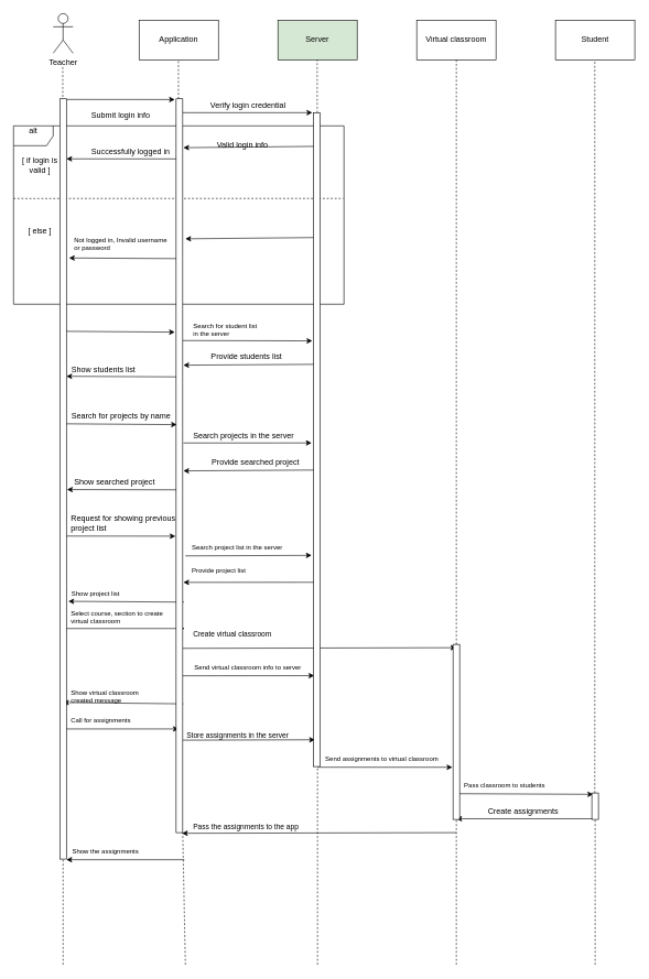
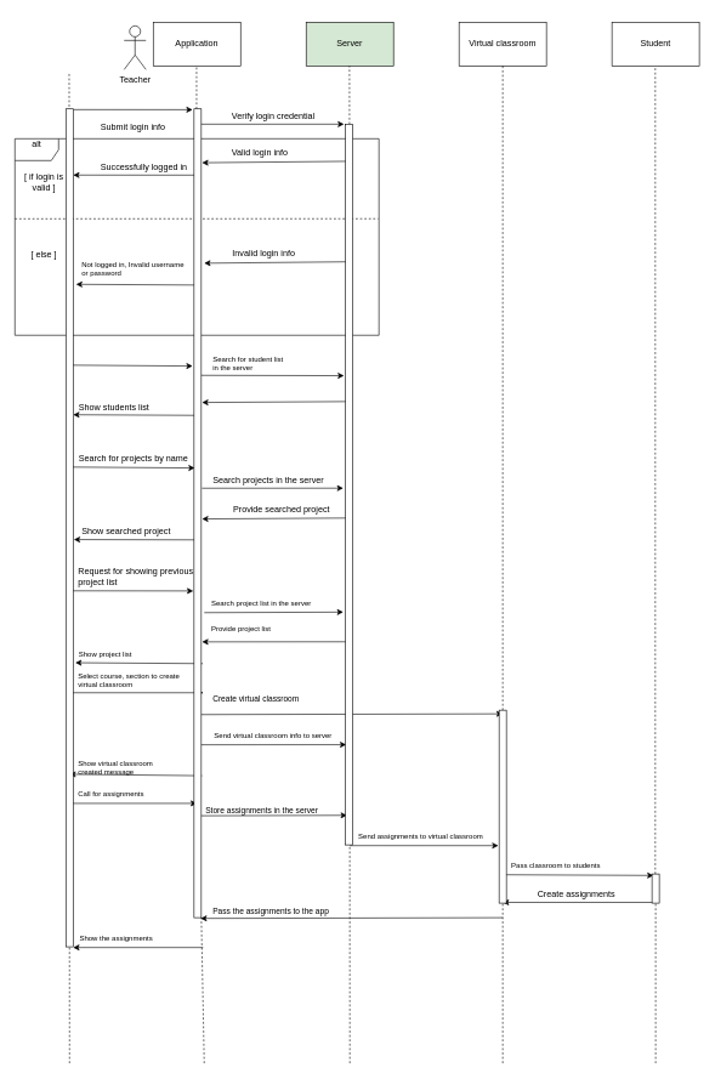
  <mxCell id="0" />
  <mxCell id="1" parent="0" />
- <mxCell id="2" value="Teacher" style="shape=umlActor;verticalLabelPosition=bottom;labelBackgroundColor=#ffffff;verticalAlign=top;html=1;outlineConnect=0;" vertex="1" parent="1"><mxGeometry x="80" y="20" width="30" height="60" as="geometry" /></mxCell>
+ <mxCell id="2" value="Teacher" style="shape=umlActor;verticalLabelPosition=bottom;labelBackgroundColor=#ffffff;verticalAlign=top;html=1;outlineConnect=0;" vertex="1" parent="1"><mxGeometry x="170" y="35" width="30" height="60" as="geometry" /></mxCell>
  <mxCell id="3" value="&lt;br&gt;&lt;div&gt;Application&lt;/div&gt;&lt;div&gt;&lt;br&gt;&lt;/div&gt;" style="rounded=0;whiteSpace=wrap;html=1;" vertex="1" parent="1"><mxGeometry x="210" y="30" width="120" height="60" as="geometry" /></mxCell>
  <mxCell id="4" value="Server" style="rounded=0;whiteSpace=wrap;html=1;fillColor=#d5e8d4;" vertex="1" parent="1"><mxGeometry x="420" y="30" width="120" height="60" as="geometry" /></mxCell>
  <mxCell id="5" value="Virtual classroom" style="rounded=0;whiteSpace=wrap;html=1;" vertex="1" parent="1"><mxGeometry x="630" y="30" width="120" height="60" as="geometry" /></mxCell>
  <mxCell id="6" value="Student" style="rounded=0;whiteSpace=wrap;html=1;" vertex="1" parent="1"><mxGeometry x="840" y="30" width="120" height="60" as="geometry" /></mxCell>
  <mxCell id="7" value="" style="endArrow=none;dashed=1;html=1;" edge="1" parent="1"><mxGeometry width="50" height="50" relative="1" as="geometry"><mxPoint x="95" y="1460" as="sourcePoint" /><mxPoint x="94.5" y="100" as="targetPoint" /></mxGeometry></mxCell>
  <mxCell id="8" value="" style="endArrow=none;dashed=1;html=1;" edge="1" parent="1" source="74"><mxGeometry width="50" height="50" relative="1" as="geometry"><mxPoint x="280" y="1460" as="sourcePoint" /><mxPoint x="269.5" y="90" as="targetPoint" /></mxGeometry></mxCell>
  <mxCell id="9" value="" style="endArrow=none;dashed=1;html=1;" edge="1" parent="1"><mxGeometry width="50" height="50" relative="1" as="geometry"><mxPoint x="480" y="1460" as="sourcePoint" /><mxPoint x="479.5" y="90" as="targetPoint" /></mxGeometry></mxCell>
  <mxCell id="10" value="" style="endArrow=none;dashed=1;html=1;" edge="1" parent="1" source="77"><mxGeometry width="50" height="50" relative="1" as="geometry"><mxPoint x="690" y="1460" as="sourcePoint" /><mxPoint x="690" y="90" as="targetPoint" /></mxGeometry></mxCell>
  <mxCell id="11" value="" style="endArrow=none;dashed=1;html=1;" edge="1" parent="1" source="79"><mxGeometry width="50" height="50" relative="1" as="geometry"><mxPoint x="900" y="1460" as="sourcePoint" /><mxPoint x="899.5" y="90" as="targetPoint" /></mxGeometry></mxCell>
  <mxCell id="12" value="&lt;div&gt;alt&lt;/div&gt;&lt;div&gt;&lt;br&gt;&lt;/div&gt;" style="shape=umlFrame;whiteSpace=wrap;html=1;" vertex="1" parent="1"><mxGeometry x="20" y="190" width="500" height="270" as="geometry" /></mxCell>
  <mxCell id="13" value="" style="endArrow=classic;html=1;entryX=-0.2;entryY=0.001;entryDx=0;entryDy=0;entryPerimeter=0;" edge="1" parent="1" target="74"><mxGeometry width="50" height="50" relative="1" as="geometry"><mxPoint x="100" y="150" as="sourcePoint" /><mxPoint x="270" y="150" as="targetPoint" /></mxGeometry></mxCell>
  <mxCell id="14" value="&lt;div&gt;Submit login info&lt;/div&gt;" style="text;html=1;resizable=0;points=[];autosize=1;align=left;verticalAlign=top;spacingTop=-4;" vertex="1" parent="1"><mxGeometry x="136" y="164" width="100" height="20" as="geometry" /></mxCell>
  <mxCell id="15" value="" style="endArrow=classic;html=1;entryX=-0.2;entryY=0;entryDx=0;entryDy=0;entryPerimeter=0;" edge="1" parent="1" target="76"><mxGeometry width="50" height="50" relative="1" as="geometry"><mxPoint x="270" y="170" as="sourcePoint" /><mxPoint x="470" y="170" as="targetPoint" /></mxGeometry></mxCell>
  <mxCell id="16" value="Verify login credential" style="text;html=1;resizable=0;points=[];autosize=1;align=left;verticalAlign=top;spacingTop=-4;" vertex="1" parent="1"><mxGeometry x="316" y="149" width="120" height="20" as="geometry" /></mxCell>
  <mxCell id="17" value="" style="endArrow=classic;html=1;jumpStyle=none;shadow=0;" edge="1" parent="1"><mxGeometry width="50" height="50" relative="1" as="geometry"><mxPoint x="480" y="221" as="sourcePoint" /><mxPoint x="277" y="223" as="targetPoint" /></mxGeometry></mxCell>
- <mxCell id="18" value="Valid login info" style="text;html=1;resizable=0;points=[];autosize=1;align=left;verticalAlign=top;spacingTop=-4;" vertex="1" parent="1"><mxGeometry x="326" y="210" width="90" height="20" as="geometry" /></mxCell>
+ <mxCell id="18" value="Valid login info" style="text;html=1;resizable=0;points=[];autosize=1;align=left;verticalAlign=top;spacingTop=-4;" vertex="1" parent="1"><mxGeometry x="316" y="200" width="90" height="20" as="geometry" /></mxCell>
  <mxCell id="19" value="" style="endArrow=none;dashed=1;html=1;shadow=0;entryX=0.998;entryY=0.407;entryDx=0;entryDy=0;entryPerimeter=0;" edge="1" parent="1" target="12"><mxGeometry width="50" height="50" relative="1" as="geometry"><mxPoint x="20" y="300" as="sourcePoint" /><mxPoint x="70" y="250" as="targetPoint" /></mxGeometry></mxCell>
  <mxCell id="20" value="[ if login is valid ]" style="text;html=1;strokeColor=none;fillColor=none;align=center;verticalAlign=middle;whiteSpace=wrap;rounded=0;" vertex="1" parent="1"><mxGeometry x="30" y="240" width="60" height="20" as="geometry" /></mxCell>
  <mxCell id="21" value="[ else ]" style="text;html=1;strokeColor=none;fillColor=none;align=center;verticalAlign=middle;whiteSpace=wrap;rounded=0;" vertex="1" parent="1"><mxGeometry x="30" y="340" width="60" height="20" as="geometry" /></mxCell>
  <mxCell id="22" value="" style="endArrow=classic;html=1;jumpStyle=none;shadow=0;entryX=1;entryY=0.079;entryDx=0;entryDy=0;entryPerimeter=0;" edge="1" parent="1" target="73"><mxGeometry width="50" height="50" relative="1" as="geometry"><mxPoint x="270" y="240" as="sourcePoint" /><mxPoint x="90" y="240" as="targetPoint" /></mxGeometry></mxCell>
  <mxCell id="23" value="&lt;div&gt;Successfully logged in&lt;/div&gt;&lt;div&gt;&lt;br&gt;&lt;/div&gt;" style="text;html=1;resizable=0;points=[];autosize=1;align=left;verticalAlign=top;spacingTop=-4;" vertex="1" parent="1"><mxGeometry x="136" y="219" width="130" height="30" as="geometry" /></mxCell>
  <mxCell id="24" value="" style="endArrow=classic;html=1;jumpStyle=none;shadow=0;" edge="1" parent="1"><mxGeometry width="50" height="50" relative="1" as="geometry"><mxPoint x="481" y="359" as="sourcePoint" /><mxPoint x="280" y="361" as="targetPoint" /></mxGeometry></mxCell>
+ <mxCell id="25" value="Invalid login info" style="text;html=1;resizable=0;points=[];autosize=1;align=left;verticalAlign=top;spacingTop=-4;" vertex="1" parent="1"><mxGeometry x="317" y="338" width="100" height="20" as="geometry" /></mxCell>
  <mxCell id="26" value="" style="endArrow=classic;html=1;jumpStyle=none;shadow=0;" edge="1" parent="1"><mxGeometry width="50" height="50" relative="1" as="geometry"><mxPoint x="270" y="391" as="sourcePoint" /><mxPoint x="104" y="390" as="targetPoint" /></mxGeometry></mxCell>
  <mxCell id="27" value="&lt;div style=&quot;font-size: 10px;&quot;&gt;Not logged in, Invalid username &lt;br style=&quot;font-size: 10px;&quot;&gt;&lt;/div&gt;&lt;div style=&quot;font-size: 10px;&quot;&gt;or password&lt;br style=&quot;font-size: 10px;&quot;&gt;&lt;/div&gt;" style="text;html=1;resizable=0;points=[];autosize=1;align=left;verticalAlign=top;spacingTop=-4;fontSize=10;" vertex="1" parent="1"><mxGeometry x="110" y="355" width="180" height="30" as="geometry" /></mxCell>
  <mxCell id="28" value="" style="endArrow=classic;html=1;entryX=-0.2;entryY=0.318;entryDx=0;entryDy=0;entryPerimeter=0;" edge="1" parent="1" target="74"><mxGeometry width="50" height="50" relative="1" as="geometry"><mxPoint x="95" y="501" as="sourcePoint" /><mxPoint x="270" y="501" as="targetPoint" /></mxGeometry></mxCell>
  <mxCell id="29" value="" style="endArrow=classic;html=1;entryX=-0.2;entryY=0.349;entryDx=0;entryDy=0;entryPerimeter=0;" edge="1" parent="1" target="76"><mxGeometry width="50" height="50" relative="1" as="geometry"><mxPoint x="270" y="515" as="sourcePoint" /><mxPoint x="480" y="515" as="targetPoint" /></mxGeometry></mxCell>
  <mxCell id="30" value="&lt;div style=&quot;font-size: 10px&quot;&gt;Search for student list &lt;br&gt;&lt;/div&gt;&lt;div style=&quot;font-size: 10px&quot;&gt;in the server&lt;br&gt;&lt;/div&gt;" style="text;html=1;resizable=0;points=[];autosize=1;align=left;verticalAlign=top;spacingTop=-4;" vertex="1" parent="1"><mxGeometry x="289.5" y="484" width="120" height="30" as="geometry" /></mxCell>
  <mxCell id="31" value="" style="endArrow=classic;html=1;jumpStyle=none;shadow=0;entryX=1.1;entryY=0.363;entryDx=0;entryDy=0;entryPerimeter=0;" edge="1" parent="1" target="74"><mxGeometry width="50" height="50" relative="1" as="geometry"><mxPoint x="481" y="551" as="sourcePoint" /><mxPoint x="271" y="551" as="targetPoint" /></mxGeometry></mxCell>
- <mxCell id="32" value="Provide students list" style="text;html=1;resizable=0;points=[];autosize=1;align=left;verticalAlign=top;spacingTop=-4;" vertex="1" parent="1"><mxGeometry x="317" y="530" width="120" height="20" as="geometry" /></mxCell>
  <mxCell id="33" value="Show students list" style="text;html=1;resizable=0;points=[];autosize=1;align=left;verticalAlign=top;spacingTop=-4;" vertex="1" parent="1"><mxGeometry x="106" y="549" width="110" height="20" as="geometry" /></mxCell>
  <mxCell id="34" value="" style="endArrow=classic;html=1;jumpStyle=none;shadow=0;entryX=1;entryY=0.365;entryDx=0;entryDy=0;entryPerimeter=0;" edge="1" parent="1" target="73"><mxGeometry width="50" height="50" relative="1" as="geometry"><mxPoint x="270" y="570" as="sourcePoint" /><mxPoint x="95" y="570" as="targetPoint" /></mxGeometry></mxCell>
  <mxCell id="35" value="" style="endArrow=classic;html=1;entryX=0.1;entryY=0.444;entryDx=0;entryDy=0;entryPerimeter=0;" edge="1" parent="1" target="74"><mxGeometry width="50" height="50" relative="1" as="geometry"><mxPoint x="96" y="641" as="sourcePoint" /><mxPoint x="271" y="641" as="targetPoint" /></mxGeometry></mxCell>
  <mxCell id="36" value="Search for projects by name" style="text;html=1;resizable=0;points=[];autosize=1;align=left;verticalAlign=top;spacingTop=-4;" vertex="1" parent="1"><mxGeometry x="106" y="620" width="160" height="20" as="geometry" /></mxCell>
  <mxCell id="37" value="" style="endArrow=classic;html=1;exitX=1.1;exitY=0.469;exitDx=0;exitDy=0;exitPerimeter=0;" edge="1" parent="1" source="74"><mxGeometry width="50" height="50" relative="1" as="geometry"><mxPoint x="272" y="671" as="sourcePoint" /><mxPoint x="471" y="670" as="targetPoint" /></mxGeometry></mxCell>
  <mxCell id="38" value="Search projects in the server" style="text;html=1;resizable=0;points=[];autosize=1;align=left;verticalAlign=top;spacingTop=-4;" vertex="1" parent="1"><mxGeometry x="289.5" y="650" width="170" height="20" as="geometry" /></mxCell>
  <mxCell id="39" value="" style="endArrow=classic;html=1;jumpStyle=none;shadow=0;entryX=1.1;entryY=0.507;entryDx=0;entryDy=0;entryPerimeter=0;" edge="1" parent="1" target="74"><mxGeometry width="50" height="50" relative="1" as="geometry"><mxPoint x="482" y="711" as="sourcePoint" /><mxPoint x="272" y="711" as="targetPoint" /></mxGeometry></mxCell>
  <mxCell id="40" value="Provide searched project" style="text;html=1;resizable=0;points=[];autosize=1;align=left;verticalAlign=top;spacingTop=-4;" vertex="1" parent="1"><mxGeometry x="318" y="690" width="150" height="20" as="geometry" /></mxCell>
  <mxCell id="41" value="Show searched project" style="text;html=1;resizable=0;points=[];autosize=1;align=left;verticalAlign=top;spacingTop=-4;" vertex="1" parent="1"><mxGeometry x="109.5" y="720" width="140" height="20" as="geometry" /></mxCell>
  <mxCell id="42" value="" style="endArrow=classic;html=1;jumpStyle=none;shadow=0;entryX=1.1;entryY=0.514;entryDx=0;entryDy=0;entryPerimeter=0;" edge="1" parent="1" target="73"><mxGeometry width="50" height="50" relative="1" as="geometry"><mxPoint x="273.5" y="741" as="sourcePoint" /><mxPoint x="90" y="741" as="targetPoint" /></mxGeometry></mxCell>
  <mxCell id="43" value="" style="endArrow=classic;html=1;entryX=-0.1;entryY=0.596;entryDx=0;entryDy=0;entryPerimeter=0;" edge="1" parent="1" target="74"><mxGeometry width="50" height="50" relative="1" as="geometry"><mxPoint x="94" y="811" as="sourcePoint" /><mxPoint x="280" y="811" as="targetPoint" /></mxGeometry></mxCell>
  <mxCell id="44" value="&lt;div&gt;Request for showing previous&lt;/div&gt;&lt;div&gt;project list&lt;br&gt;&lt;/div&gt;" style="text;html=1;resizable=0;points=[];autosize=1;align=left;verticalAlign=top;spacingTop=-4;" vertex="1" parent="1"><mxGeometry x="105" y="775" width="170" height="30" as="geometry" /></mxCell>
  <mxCell id="45" value="" style="endArrow=classic;html=1;entryX=-0.3;entryY=0.677;entryDx=0;entryDy=0;entryPerimeter=0;" edge="1" parent="1" target="76"><mxGeometry width="50" height="50" relative="1" as="geometry"><mxPoint x="280" y="841" as="sourcePoint" /><mxPoint x="481" y="841" as="targetPoint" /></mxGeometry></mxCell>
  <mxCell id="46" value="&lt;font style=&quot;font-size: 10px&quot;&gt;Search project list in the server&lt;/font&gt;" style="text;html=1;resizable=0;points=[];autosize=1;align=left;verticalAlign=top;spacingTop=-4;fontSize=10;" vertex="1" parent="1"><mxGeometry x="288" y="820" width="160" height="10" as="geometry" /></mxCell>
  <mxCell id="47" value="" style="endArrow=classic;html=1;jumpStyle=none;shadow=0;entryX=1.1;entryY=0.659;entryDx=0;entryDy=0;entryPerimeter=0;" edge="1" parent="1" target="74"><mxGeometry width="50" height="50" relative="1" as="geometry"><mxPoint x="481" y="881" as="sourcePoint" /><mxPoint x="271" y="881" as="targetPoint" /></mxGeometry></mxCell>
  <mxCell id="48" value="Provide project list" style="text;html=1;resizable=0;points=[];autosize=1;align=left;verticalAlign=top;spacingTop=-4;fontSize=10;" vertex="1" parent="1"><mxGeometry x="288" y="855" width="100" height="10" as="geometry" /></mxCell>
  <mxCell id="49" value="Show project list" style="text;html=1;resizable=0;points=[];autosize=1;align=left;verticalAlign=top;spacingTop=-4;fontSize=10;" vertex="1" parent="1"><mxGeometry x="106" y="890" width="90" height="10" as="geometry" /></mxCell>
  <mxCell id="50" value="" style="endArrow=classic;html=1;jumpStyle=none;shadow=0;entryX=1.3;entryY=0.661;entryDx=0;entryDy=0;entryPerimeter=0;" edge="1" parent="1" target="73"><mxGeometry width="50" height="50" relative="1" as="geometry"><mxPoint x="278" y="911" as="sourcePoint" /><mxPoint x="110" y="910" as="targetPoint" /></mxGeometry></mxCell>
  <mxCell id="51" value="" style="endArrow=classic;html=1;" edge="1" parent="1"><mxGeometry width="50" height="50" relative="1" as="geometry"><mxPoint x="93" y="951" as="sourcePoint" /><mxPoint x="279" y="951" as="targetPoint" /></mxGeometry></mxCell>
  <mxCell id="52" value="&lt;div&gt;Select course, section to create&lt;/div&gt;&lt;div&gt;virtual classroom&lt;br&gt;&lt;/div&gt;" style="text;html=1;resizable=0;points=[];autosize=1;align=left;verticalAlign=top;spacingTop=-4;fontSize=10;" vertex="1" parent="1"><mxGeometry x="105" y="920" width="160" height="30" as="geometry" /></mxCell>
  <mxCell id="53" value="" style="endArrow=classic;html=1;" edge="1" parent="1"><mxGeometry width="50" height="50" relative="1" as="geometry"><mxPoint x="275" y="981" as="sourcePoint" /><mxPoint x="690" y="980" as="targetPoint" /></mxGeometry></mxCell>
  <mxCell id="54" value="Create virtual classroom" style="text;html=1;resizable=0;points=[];autosize=1;align=left;verticalAlign=top;spacingTop=-4;fontSize=11;" vertex="1" parent="1"><mxGeometry x="289.5" y="950" width="140" height="10" as="geometry" /></mxCell>
  <mxCell id="55" value="" style="endArrow=classic;html=1;entryX=0.2;entryY=0.959;entryDx=0;entryDy=0;entryPerimeter=0;" edge="1" parent="1" target="76"><mxGeometry width="50" height="50" relative="1" as="geometry"><mxPoint x="275" y="1120" as="sourcePoint" /><mxPoint x="480" y="1120" as="targetPoint" /></mxGeometry></mxCell>
  <mxCell id="56" value="Store assignments in the server" style="text;html=1;resizable=0;points=[];autosize=1;align=left;verticalAlign=top;spacingTop=-4;fontSize=11;" vertex="1" parent="1"><mxGeometry x="279.5" y="1104" width="180" height="10" as="geometry" /></mxCell>
  <mxCell id="57" value="Call for assignments" style="text;html=1;resizable=0;points=[];autosize=1;align=left;verticalAlign=top;spacingTop=-4;fontSize=10;" vertex="1" parent="1"><mxGeometry x="105" y="1082" width="110" height="10" as="geometry" /></mxCell>
  <mxCell id="58" value="" style="endArrow=classic;html=1;jumpStyle=none;shadow=0;" edge="1" parent="1"><mxGeometry width="50" height="50" relative="1" as="geometry"><mxPoint x="93.5" y="1103" as="sourcePoint" /><mxPoint x="270" y="1103" as="targetPoint" /></mxGeometry></mxCell>
  <mxCell id="59" value="Send assignments to virtual classroom" style="text;html=1;resizable=0;points=[];autosize=1;align=left;verticalAlign=top;spacingTop=-4;fontSize=10;" vertex="1" parent="1"><mxGeometry x="490" y="1140" width="190" height="10" as="geometry" /></mxCell>
  <mxCell id="60" value="" style="endArrow=classic;html=1;jumpStyle=none;shadow=0;exitX=0.713;exitY=0.458;exitDx=0;exitDy=0;exitPerimeter=0;entryX=-0.1;entryY=0.702;entryDx=0;entryDy=0;entryPerimeter=0;" edge="1" parent="1" target="77"><mxGeometry width="50" height="50" relative="1" as="geometry"><mxPoint x="480" y="1161" as="sourcePoint" /><mxPoint x="690" y="1161" as="targetPoint" /></mxGeometry></mxCell>
  <mxCell id="61" value="" style="endArrow=classic;html=1;jumpStyle=none;shadow=0;" edge="1" parent="1"><mxGeometry width="50" height="50" relative="1" as="geometry"><mxPoint x="900" y="1239" as="sourcePoint" /><mxPoint x="690" y="1239" as="targetPoint" /></mxGeometry></mxCell>
  <mxCell id="62" value="Create assignments" style="text;html=1;resizable=0;points=[];autosize=1;align=left;verticalAlign=top;spacingTop=-4;" vertex="1" parent="1"><mxGeometry x="736" y="1218" width="120" height="20" as="geometry" /></mxCell>
  <mxCell id="63" value="" style="endArrow=classic;html=1;" edge="1" parent="1"><mxGeometry width="50" height="50" relative="1" as="geometry"><mxPoint x="690" y="1260" as="sourcePoint" /><mxPoint x="275" y="1261" as="targetPoint" /></mxGeometry></mxCell>
  <mxCell id="64" value="Pass the assignments to the app" style="text;html=1;resizable=0;points=[];autosize=1;align=left;verticalAlign=top;spacingTop=-4;fontSize=11;" vertex="1" parent="1"><mxGeometry x="290" y="1242" width="180" height="10" as="geometry" /></mxCell>
  <mxCell id="65" value="Show the assignments" style="text;html=1;resizable=0;points=[];autosize=1;align=left;verticalAlign=top;spacingTop=-4;fontSize=10;" vertex="1" parent="1"><mxGeometry x="106.5" y="1280" width="120" height="10" as="geometry" /></mxCell>
  <mxCell id="66" value="" style="endArrow=classic;html=1;jumpStyle=none;shadow=0;" edge="1" parent="1"><mxGeometry width="50" height="50" relative="1" as="geometry"><mxPoint x="278.5" y="1301" as="sourcePoint" /><mxPoint x="100" y="1301" as="targetPoint" /></mxGeometry></mxCell>
  <mxCell id="67" value="" style="endArrow=classic;html=1;jumpStyle=none;shadow=0;entryX=0.1;entryY=0.861;entryDx=0;entryDy=0;entryPerimeter=0;" edge="1" parent="1" target="76"><mxGeometry width="50" height="50" relative="1" as="geometry"><mxPoint x="275" y="1022.5" as="sourcePoint" /><mxPoint x="485" y="1022.5" as="targetPoint" /></mxGeometry></mxCell>
  <mxCell id="68" value="&lt;div&gt;Send virtual classroom info to server&lt;/div&gt;" style="text;html=1;resizable=0;points=[];autosize=1;align=left;verticalAlign=top;spacingTop=-4;fontSize=10;" vertex="1" parent="1"><mxGeometry x="292" y="1001.5" width="180" height="10" as="geometry" /></mxCell>
  <mxCell id="69" value="&lt;div&gt;Show virtual classroom&lt;/div&gt;&lt;div&gt;created message&lt;/div&gt;" style="text;html=1;resizable=0;points=[];autosize=1;align=left;verticalAlign=top;spacingTop=-4;fontSize=10;" vertex="1" parent="1"><mxGeometry x="105" y="1040" width="120" height="30" as="geometry" /></mxCell>
  <mxCell id="70" value="" style="endArrow=classic;html=1;jumpStyle=none;shadow=0;" edge="1" parent="1"><mxGeometry width="50" height="50" relative="1" as="geometry"><mxPoint x="277" y="1065" as="sourcePoint" /><mxPoint x="95" y="1063" as="targetPoint" /></mxGeometry></mxCell>
  <mxCell id="71" value="Pass classroom to students" style="text;html=1;resizable=0;points=[];autosize=1;align=left;verticalAlign=top;spacingTop=-4;fontSize=10;" vertex="1" parent="1"><mxGeometry x="700" y="1180" width="160" height="10" as="geometry" /></mxCell>
  <mxCell id="72" value="" style="endArrow=classic;html=1;jumpStyle=none;shadow=0;exitX=0.713;exitY=0.458;exitDx=0;exitDy=0;exitPerimeter=0;entryX=0.2;entryY=0.05;entryDx=0;entryDy=0;entryPerimeter=0;" edge="1" parent="1" target="79"><mxGeometry width="50" height="50" relative="1" as="geometry"><mxPoint x="690" y="1201" as="sourcePoint" /><mxPoint x="900" y="1201" as="targetPoint" /></mxGeometry></mxCell>
  <mxCell id="73" value="" style="html=1;points=[];perimeter=orthogonalPerimeter;fontSize=11;" vertex="1" parent="1"><mxGeometry x="90" y="149" width="10" height="1151" as="geometry" /></mxCell>
  <mxCell id="74" value="" style="html=1;points=[];perimeter=orthogonalPerimeter;fontSize=11;" vertex="1" parent="1"><mxGeometry x="266" y="149" width="10" height="1111" as="geometry" /></mxCell>
  <mxCell id="75" value="" style="endArrow=none;dashed=1;html=1;" edge="1" parent="1" target="74"><mxGeometry width="50" height="50" relative="1" as="geometry"><mxPoint x="280" y="1460" as="sourcePoint" /><mxPoint x="269.5" y="90" as="targetPoint" /></mxGeometry></mxCell>
  <mxCell id="76" value="" style="html=1;points=[];perimeter=orthogonalPerimeter;fontSize=11;" vertex="1" parent="1"><mxGeometry x="474" y="170" width="10" height="990" as="geometry" /></mxCell>
  <mxCell id="77" value="" style="html=1;points=[];perimeter=orthogonalPerimeter;fontSize=11;" vertex="1" parent="1"><mxGeometry x="685" y="975" width="10" height="265" as="geometry" /></mxCell>
  <mxCell id="78" value="" style="endArrow=none;dashed=1;html=1;" edge="1" parent="1" target="77"><mxGeometry width="50" height="50" relative="1" as="geometry"><mxPoint x="690" y="1460" as="sourcePoint" /><mxPoint x="690" y="90" as="targetPoint" /></mxGeometry></mxCell>
  <mxCell id="79" value="" style="html=1;points=[];perimeter=orthogonalPerimeter;fontSize=11;" vertex="1" parent="1"><mxGeometry x="895" y="1200" width="10" height="40" as="geometry" /></mxCell>
  <mxCell id="80" value="" style="endArrow=none;dashed=1;html=1;" edge="1" parent="1" target="79"><mxGeometry width="50" height="50" relative="1" as="geometry"><mxPoint x="900" y="1460" as="sourcePoint" /><mxPoint x="899.5" y="90" as="targetPoint" /></mxGeometry></mxCell>
